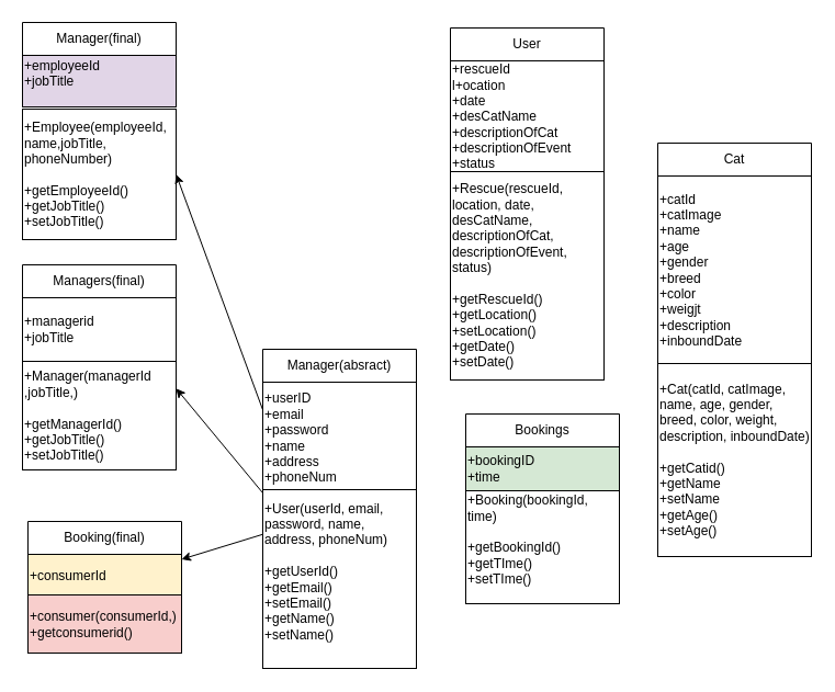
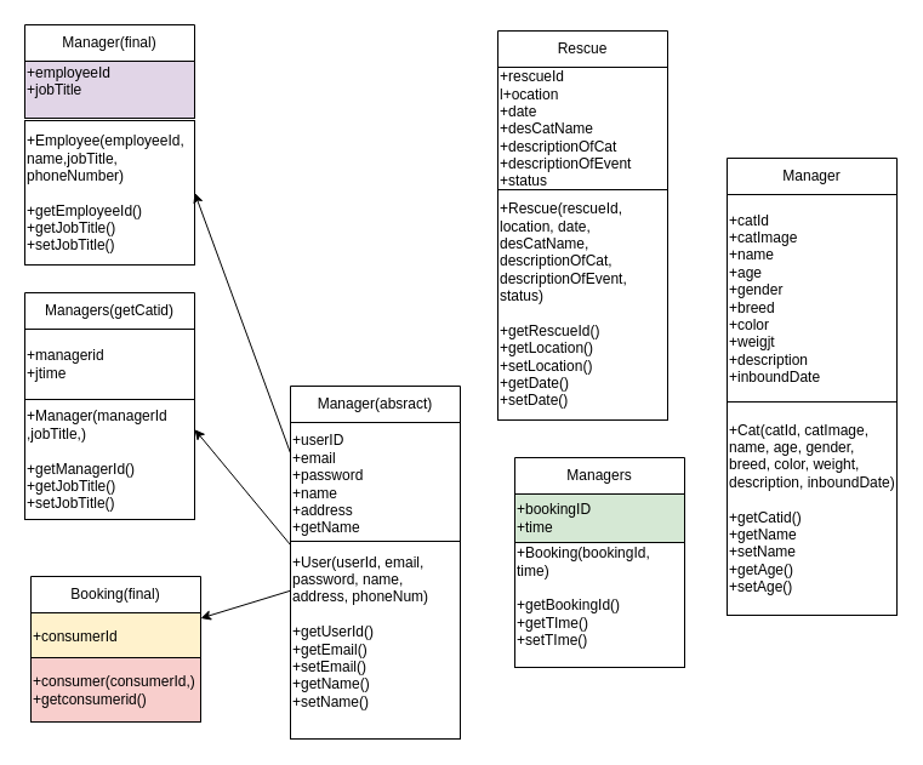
  <mxCell id="0" />
  <mxCell id="1" parent="0" />
  <mxCell id="2" value="Manager(absract)" style="swimlane;fontStyle=0;childLayout=stackLayout;horizontal=1;startSize=30;horizontalStack=0;resizeParent=1;resizeParentMax=0;resizeLast=0;collapsible=1;marginBottom=0;whiteSpace=wrap;html=1;" parent="1" vertex="1"><mxGeometry x="239" y="318" width="140" height="131" as="geometry" /></mxCell>
- <mxCell id="3" value="+userID&lt;div&gt;+email&lt;/div&gt;&lt;div&gt;+password&lt;/div&gt;&lt;div&gt;+name&lt;/div&gt;&lt;div&gt;+address&lt;/div&gt;&lt;div&gt;+phoneNum&lt;/div&gt;" style="rounded=0;whiteSpace=wrap;html=1;align=left;" parent="2" vertex="1"><mxGeometry y="30" width="140" height="101" as="geometry" /></mxCell>
+ <mxCell id="3" value="+userID&lt;div&gt;+email&lt;/div&gt;&lt;div&gt;+password&lt;/div&gt;&lt;div&gt;+name&lt;/div&gt;&lt;div&gt;+address&lt;/div&gt;&lt;div&gt;+getName&lt;/div&gt;" style="rounded=0;whiteSpace=wrap;html=1;align=left;" parent="2" vertex="1"><mxGeometry y="30" width="140" height="101" as="geometry" /></mxCell>
  <mxCell id="4" style="edgeStyle=none;curved=1;rounded=0;orthogonalLoop=1;jettySize=auto;html=1;exitX=0.5;exitY=1;exitDx=0;exitDy=0;fontSize=12;startSize=8;endSize=8;" parent="2" source="3" target="3" edge="1"><mxGeometry relative="1" as="geometry" /></mxCell>
  <mxCell id="5" value="&lt;div style=&quot;&quot;&gt;&lt;span style=&quot;background-color: transparent;&quot;&gt;+User(userId, email, password, name, address, phoneNum)&lt;/span&gt;&lt;/div&gt;&lt;div style=&quot;&quot;&gt;&lt;span style=&quot;background-color: transparent;&quot;&gt;&lt;br&gt;&lt;/span&gt;&lt;/div&gt;&lt;div style=&quot;&quot;&gt;&lt;span style=&quot;background-color: transparent; color: light-dark(rgb(0, 0, 0), rgb(255, 255, 255));&quot;&gt;+getUserId()&lt;/span&gt;&lt;/div&gt;&lt;div style=&quot;&quot;&gt;+getEmail()&lt;/div&gt;&lt;div style=&quot;&quot;&gt;+setEmail()&lt;/div&gt;&lt;div style=&quot;&quot;&gt;+getName()&lt;/div&gt;&lt;div style=&quot;&quot;&gt;+setName()&lt;/div&gt;&lt;div&gt;&lt;br&gt;&lt;/div&gt;" style="rounded=0;whiteSpace=wrap;html=1;align=left;" parent="1" vertex="1"><mxGeometry x="239" width="140" height="163" as="geometry" y="446" /></mxCell>
- <mxCell id="6" value="Bookings" style="swimlane;fontStyle=0;childLayout=stackLayout;horizontal=1;startSize=30;horizontalStack=0;resizeParent=1;resizeParentMax=0;resizeLast=0;collapsible=1;marginBottom=0;whiteSpace=wrap;html=1;" parent="1" vertex="1"><mxGeometry x="424" y="377" width="140" height="70" as="geometry" /></mxCell>
+ <mxCell id="6" value="Managers" style="swimlane;fontStyle=0;childLayout=stackLayout;horizontal=1;startSize=30;horizontalStack=0;resizeParent=1;resizeParentMax=0;resizeLast=0;collapsible=1;marginBottom=0;whiteSpace=wrap;html=1;" parent="1" vertex="1"><mxGeometry x="424" y="377" width="140" height="70" as="geometry" /></mxCell>
  <mxCell id="7" value="+bookingID&lt;br&gt;&lt;div&gt;+time&lt;/div&gt;" style="rounded=0;whiteSpace=wrap;html=1;align=left;fillColor=#d5e8d4;" parent="6" vertex="1"><mxGeometry y="30" width="140" height="40" as="geometry" /></mxCell>
  <mxCell id="8" style="edgeStyle=none;curved=1;rounded=0;orthogonalLoop=1;jettySize=auto;html=1;exitX=0.5;exitY=1;exitDx=0;exitDy=0;fontSize=12;startSize=8;endSize=8;" parent="6" source="7" target="7" edge="1"><mxGeometry relative="1" as="geometry" /></mxCell>
  <mxCell id="9" value="&lt;div style=&quot;&quot;&gt;+Booking(bookingId, time)&lt;/div&gt;&lt;div style=&quot;&quot;&gt;&lt;br&gt;&lt;/div&gt;&lt;div style=&quot;&quot;&gt;+getBookingId()&lt;/div&gt;&lt;div style=&quot;&quot;&gt;+getTIme()&lt;/div&gt;&lt;div style=&quot;&quot;&gt;+setTIme()&lt;/div&gt;&lt;div style=&quot;&quot;&gt;&lt;br&gt;&lt;/div&gt;" style="rounded=0;whiteSpace=wrap;html=1;align=left;" parent="1" vertex="1"><mxGeometry x="424" y="447" width="140" height="103" as="geometry" /></mxCell>
- <mxCell id="10" value="Cat" style="swimlane;fontStyle=0;childLayout=stackLayout;horizontal=1;startSize=30;horizontalStack=0;resizeParent=1;resizeParentMax=0;resizeLast=0;collapsible=1;marginBottom=0;whiteSpace=wrap;html=1;" parent="1" vertex="1"><mxGeometry x="599" y="130" width="140" height="201" as="geometry" /></mxCell>
+ <mxCell id="10" value="Manager" style="swimlane;fontStyle=0;childLayout=stackLayout;horizontal=1;startSize=30;horizontalStack=0;resizeParent=1;resizeParentMax=0;resizeLast=0;collapsible=1;marginBottom=0;whiteSpace=wrap;html=1;" parent="1" vertex="1"><mxGeometry x="599" y="130" width="140" height="201" as="geometry" /></mxCell>
  <mxCell id="11" style="edgeStyle=none;curved=1;rounded=0;orthogonalLoop=1;jettySize=auto;html=1;exitX=0.5;exitY=1;exitDx=0;exitDy=0;fontSize=12;startSize=8;endSize=8;" parent="10" source="12" target="12" edge="1"><mxGeometry relative="1" as="geometry" /></mxCell>
  <mxCell id="12" value="+catId&lt;div&gt;+catImage&lt;/div&gt;&lt;div&gt;+name&lt;/div&gt;&lt;div&gt;+age&lt;/div&gt;&lt;div&gt;+gender&lt;/div&gt;&lt;div&gt;+breed&lt;/div&gt;&lt;div&gt;+color&lt;/div&gt;&lt;div&gt;+weigjt&lt;/div&gt;&lt;div&gt;+description&lt;/div&gt;&lt;div&gt;+inboundDate&lt;/div&gt;" style="rounded=0;whiteSpace=wrap;html=1;align=left;" parent="10" vertex="1"><mxGeometry y="30" width="140" height="171" as="geometry" /></mxCell>
  <mxCell id="13" value="&lt;div style=&quot;&quot;&gt;+Cat(catId, catImage, name, age, gender, breed, color, weight, description, inboundDate)&lt;/div&gt;&lt;div style=&quot;&quot;&gt;&lt;br&gt;&lt;/div&gt;&lt;div style=&quot;&quot;&gt;+getCatid()&lt;/div&gt;&lt;div style=&quot;&quot;&gt;+getName&lt;/div&gt;&lt;div style=&quot;&quot;&gt;+setName&lt;/div&gt;&lt;div style=&quot;&quot;&gt;+getAge()&lt;/div&gt;&lt;div style=&quot;&quot;&gt;+setAge()&lt;/div&gt;" style="rounded=0;whiteSpace=wrap;html=1;align=left;" parent="1" vertex="1"><mxGeometry x="599" y="331" width="140" height="176" as="geometry" /></mxCell>
- <mxCell id="14" value="Managers(final)" style="swimlane;fontStyle=0;childLayout=stackLayout;horizontal=1;startSize=30;horizontalStack=0;resizeParent=1;resizeParentMax=0;resizeLast=0;collapsible=1;marginBottom=0;whiteSpace=wrap;html=1;" parent="1" vertex="1"><mxGeometry x="20" y="241" width="140" height="88" as="geometry" /></mxCell>
- <mxCell id="15" value="+managerid&lt;div&gt;+j&lt;span style=&quot;background-color: transparent; color: light-dark(rgb(0, 0, 0), rgb(255, 255, 255));&quot;&gt;obTitle&lt;/span&gt;&lt;/div&gt;" style="rounded=0;whiteSpace=wrap;html=1;align=left;" parent="14" vertex="1"><mxGeometry y="30" width="140" height="58" as="geometry" /></mxCell>
+ <mxCell id="14" value="Managers(getCatid)" style="swimlane;fontStyle=0;childLayout=stackLayout;horizontal=1;startSize=30;horizontalStack=0;resizeParent=1;resizeParentMax=0;resizeLast=0;collapsible=1;marginBottom=0;whiteSpace=wrap;html=1;" parent="1" vertex="1"><mxGeometry x="20" y="241" width="140" height="88" as="geometry" /></mxCell>
+ <mxCell id="15" value="+managerid&lt;div&gt;+j&lt;span style=&quot;background-color: transparent; color: light-dark(rgb(0, 0, 0), rgb(255, 255, 255));&quot;&gt;time&lt;/span&gt;&lt;/div&gt;" style="rounded=0;whiteSpace=wrap;html=1;align=left;" parent="14" vertex="1"><mxGeometry y="30" width="140" height="58" as="geometry" /></mxCell>
  <mxCell id="16" style="edgeStyle=none;curved=1;rounded=0;orthogonalLoop=1;jettySize=auto;html=1;exitX=0.5;exitY=1;exitDx=0;exitDy=0;fontSize=12;startSize=8;endSize=8;" parent="14" source="15" target="15" edge="1"><mxGeometry relative="1" as="geometry" /></mxCell>
  <mxCell id="17" value="&lt;div style=&quot;&quot;&gt;&lt;div&gt;+Manager(managerId&lt;/div&gt;&lt;div&gt;,jobTitle,&lt;span style=&quot;background-color: transparent; color: light-dark(rgb(0, 0, 0), rgb(255, 255, 255));&quot;&gt;)&lt;/span&gt;&lt;/div&gt;&lt;div&gt;&lt;br&gt;&lt;/div&gt;&lt;/div&gt;&lt;div style=&quot;&quot;&gt;+getManagerId()&lt;/div&gt;&lt;div style=&quot;&quot;&gt;+getJobTitle()&lt;/div&gt;&lt;div style=&quot;&quot;&gt;+setJobTitle()&lt;/div&gt;" style="rounded=0;whiteSpace=wrap;html=1;align=left;" parent="1" vertex="1"><mxGeometry x="20" y="329" width="140" height="99" as="geometry" /></mxCell>
- <mxCell id="18" value="User" style="swimlane;fontStyle=0;childLayout=stackLayout;horizontal=1;startSize=30;horizontalStack=0;resizeParent=1;resizeParentMax=0;resizeLast=0;collapsible=1;marginBottom=0;whiteSpace=wrap;html=1;" parent="1" vertex="1"><mxGeometry x="410" y="25" width="140" height="131" as="geometry" /></mxCell>
+ <mxCell id="18" value="Rescue" style="swimlane;fontStyle=0;childLayout=stackLayout;horizontal=1;startSize=30;horizontalStack=0;resizeParent=1;resizeParentMax=0;resizeLast=0;collapsible=1;marginBottom=0;whiteSpace=wrap;html=1;" parent="1" vertex="1"><mxGeometry x="410" y="25" width="140" height="131" as="geometry" /></mxCell>
  <mxCell id="19" value="+rescueId&lt;div&gt;l+ocation&lt;/div&gt;&lt;div&gt;+date&lt;/div&gt;&lt;div&gt;+desCatName&lt;/div&gt;&lt;div&gt;+descriptionOfCat&lt;/div&gt;&lt;div&gt;+descriptionOfEvent&lt;/div&gt;&lt;div&gt;+status&lt;/div&gt;" style="rounded=0;whiteSpace=wrap;html=1;align=left;" parent="18" vertex="1"><mxGeometry y="30" width="140" height="101" as="geometry" /></mxCell>
  <mxCell id="20" style="edgeStyle=none;curved=1;rounded=0;orthogonalLoop=1;jettySize=auto;html=1;exitX=0.5;exitY=1;exitDx=0;exitDy=0;fontSize=12;startSize=8;endSize=8;" parent="18" source="19" target="19" edge="1"><mxGeometry relative="1" as="geometry" /></mxCell>
  <mxCell id="21" value="&lt;div style=&quot;&quot;&gt;+Rescue(rescueId, location, date, desCatName, descriptionOfCat, descriptionOfEvent, status)&lt;/div&gt;&lt;div style=&quot;&quot;&gt;&lt;br&gt;&lt;/div&gt;&lt;div style=&quot;&quot;&gt;+getRescueId()&lt;/div&gt;&lt;div style=&quot;&quot;&gt;+getLocation()&lt;/div&gt;&lt;div style=&quot;&quot;&gt;+setLocation()&lt;/div&gt;&lt;div style=&quot;&quot;&gt;+getDate()&lt;/div&gt;&lt;div style=&quot;&quot;&gt;+setDate()&lt;/div&gt;" style="rounded=0;whiteSpace=wrap;html=1;align=left;" parent="1" vertex="1"><mxGeometry x="410" y="156" width="140" height="190" as="geometry" /></mxCell>
  <mxCell id="22" value="Booking(final)" style="swimlane;fontStyle=0;childLayout=stackLayout;horizontal=1;startSize=30;horizontalStack=0;resizeParent=1;resizeParentMax=0;resizeLast=0;collapsible=1;marginBottom=0;whiteSpace=wrap;html=1;" parent="1" vertex="1"><mxGeometry x="25" y="475" width="140" height="69" as="geometry" /></mxCell>
  <mxCell id="23" value="+consumerId" style="rounded=0;whiteSpace=wrap;html=1;align=left;fillColor=#fff2cc;" parent="22" vertex="1"><mxGeometry y="30" width="140" height="39" as="geometry" /></mxCell>
  <mxCell id="24" style="edgeStyle=none;curved=1;rounded=0;orthogonalLoop=1;jettySize=auto;html=1;exitX=0.5;exitY=1;exitDx=0;exitDy=0;fontSize=12;startSize=8;endSize=8;" parent="22" source="23" target="23" edge="1"><mxGeometry relative="1" as="geometry" /></mxCell>
  <mxCell id="25" value="&lt;div style=&quot;&quot;&gt;&lt;div&gt;+consumer(consumerId,&lt;span style=&quot;background-color: transparent; color: light-dark(rgb(0, 0, 0), rgb(255, 255, 255));&quot;&gt;)&lt;/span&gt;&lt;/div&gt;&lt;/div&gt;&lt;div style=&quot;&quot;&gt;+getconsumerid()&lt;br&gt;&lt;/div&gt;" style="rounded=0;whiteSpace=wrap;html=1;align=left;fillColor=#f8cecc;" parent="1" vertex="1"><mxGeometry x="25" y="542" width="140" height="53" as="geometry" /></mxCell>
  <mxCell id="26" value="Manager(final)" style="swimlane;fontStyle=0;childLayout=stackLayout;horizontal=1;startSize=30;horizontalStack=0;resizeParent=1;resizeParentMax=0;resizeLast=0;collapsible=1;marginBottom=0;whiteSpace=wrap;html=1;" parent="1" vertex="1"><mxGeometry x="20" y="20" width="140" height="77" as="geometry" /></mxCell>
  <mxCell id="27" style="edgeStyle=none;curved=1;rounded=0;orthogonalLoop=1;jettySize=auto;html=1;exitX=0.5;exitY=1;exitDx=0;exitDy=0;fontSize=12;startSize=8;endSize=8;" parent="26" source="28" target="28" edge="1"><mxGeometry relative="1" as="geometry" /></mxCell>
  <mxCell id="28" value="+employeeId&lt;div&gt;+j&lt;span style=&quot;background-color: transparent; color: light-dark(rgb(0, 0, 0), rgb(255, 255, 255));&quot;&gt;obTitle&lt;/span&gt;&lt;/div&gt;&lt;div&gt;&lt;br&gt;&lt;/div&gt;" style="rounded=0;whiteSpace=wrap;html=1;align=left;fillColor=#e1d5e7;" parent="26" vertex="1"><mxGeometry y="30" width="140" height="47" as="geometry" /></mxCell>
  <mxCell id="29" value="&lt;div style=&quot;&quot;&gt;&lt;div&gt;+Employee(employeeId, name,jobTitle,&lt;/div&gt;&lt;div&gt;phoneNumber)&lt;/div&gt;&lt;div&gt;&lt;br&gt;&lt;/div&gt;&lt;/div&gt;&lt;div style=&quot;&quot;&gt;+getEmployeeId()&lt;/div&gt;&lt;div style=&quot;&quot;&gt;+getJobTitle()&lt;/div&gt;&lt;div style=&quot;&quot;&gt;+setJobTitle()&lt;/div&gt;" style="rounded=0;whiteSpace=wrap;html=1;align=left;" parent="1" vertex="1"><mxGeometry x="20" y="99" width="140" height="119" as="geometry" /></mxCell>
  <mxCell id="30" style="edgeStyle=none;curved=1;rounded=0;orthogonalLoop=1;jettySize=auto;html=1;exitX=0.5;exitY=1;exitDx=0;exitDy=0;fontSize=12;startSize=8;endSize=8;" parent="1" source="25" target="25" edge="1"><mxGeometry relative="1" as="geometry" /></mxCell>
  <mxCell id="31" value="" style="endArrow=classic;html=1;rounded=0;entryX=1;entryY=0.25;entryDx=0;entryDy=0;exitX=0;exitY=1;exitDx=0;exitDy=0;" edge="1" parent="1" source="3" target="17"><mxGeometry width="50" height="50" relative="1" as="geometry"><mxPoint x="253" y="259" as="sourcePoint" /><mxPoint x="250" y="415" as="targetPoint" /></mxGeometry></mxCell>
  <mxCell id="32" value="" style="endArrow=classic;html=1;rounded=0;exitX=0;exitY=0.25;exitDx=0;exitDy=0;entryX=1;entryY=0.5;entryDx=0;entryDy=0;" edge="1" parent="1" source="5" target="22"><mxGeometry width="50" height="50" relative="1" as="geometry"><mxPoint x="200" y="465" as="sourcePoint" /><mxPoint x="250" y="415" as="targetPoint" /></mxGeometry></mxCell>
  <mxCell id="33" value="" style="endArrow=classic;html=1;rounded=0;entryX=1;entryY=0.5;entryDx=0;entryDy=0;exitX=0;exitY=0.25;exitDx=0;exitDy=0;" edge="1" parent="1" source="3" target="29"><mxGeometry width="50" height="50" relative="1" as="geometry"><mxPoint x="254" y="136" as="sourcePoint" /><mxPoint x="501" y="440" as="targetPoint" /></mxGeometry></mxCell>
